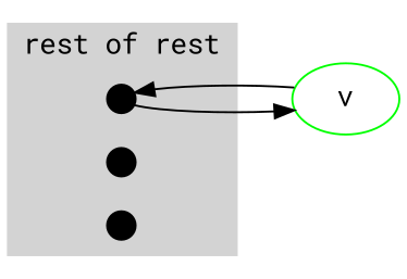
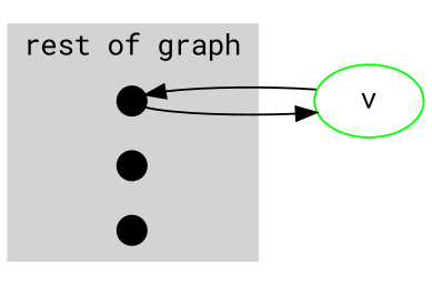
  digraph {
    rankdir=LR
    fontname="Roboto Mono"
    node [color=black shape=point style=filled fontname="Roboto Mono"]
    edge [fontname="Roboto Mono"]
    a0 [height=0.2]
    a1 [height=0.2]
    a2 [height=0.2]
    v [color=green shape="" style=""]
    subgraph cluster_1 {
      color=lightgrey
-     label="rest of rest"
+     label="rest of graph"
      style=filled
      a0
      a1
      a2
    }
    a0 -> v
    v -> a0
  }
